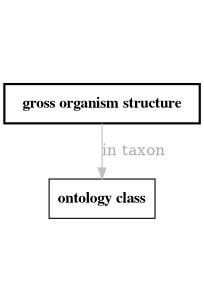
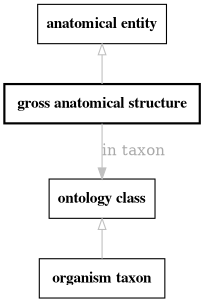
  digraph {
    fontsize=32
    penwidth=5
    node [color=black fontname="times bold" shape=rectangle]
    edge [color=gray fontcolor=darkgray arrowtail=onormal dir=back]
-   n1 [label="gross organism structure" style=bold]
+   n1 [label=" gross anatomical structure " style=bold]
    "ontology class"
+   n3 [label=" organism taxon " style=solid]
+   "anatomical entity"
    n1 -> "ontology class" [label="in taxon" arrowtail="" dir=""]
+   "ontology class" -> n3
+   "anatomical entity" -> n1
  }
